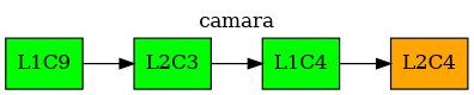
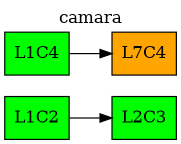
  digraph {
    label=camara
    labelloc=t
    rankdir=LR
    node [fillcolor=green shape=box style=filled]
-   L1C2 [label=L1C9]
+   L1C2
    L2C3
    L1C4
-   L2C4 [fillcolor=orange]
+   L2C4 [fillcolor=orange label=L7C4]
    L1C2 -> L2C3
-   L2C3 -> L1C4
    L1C4 -> L2C4
  }
